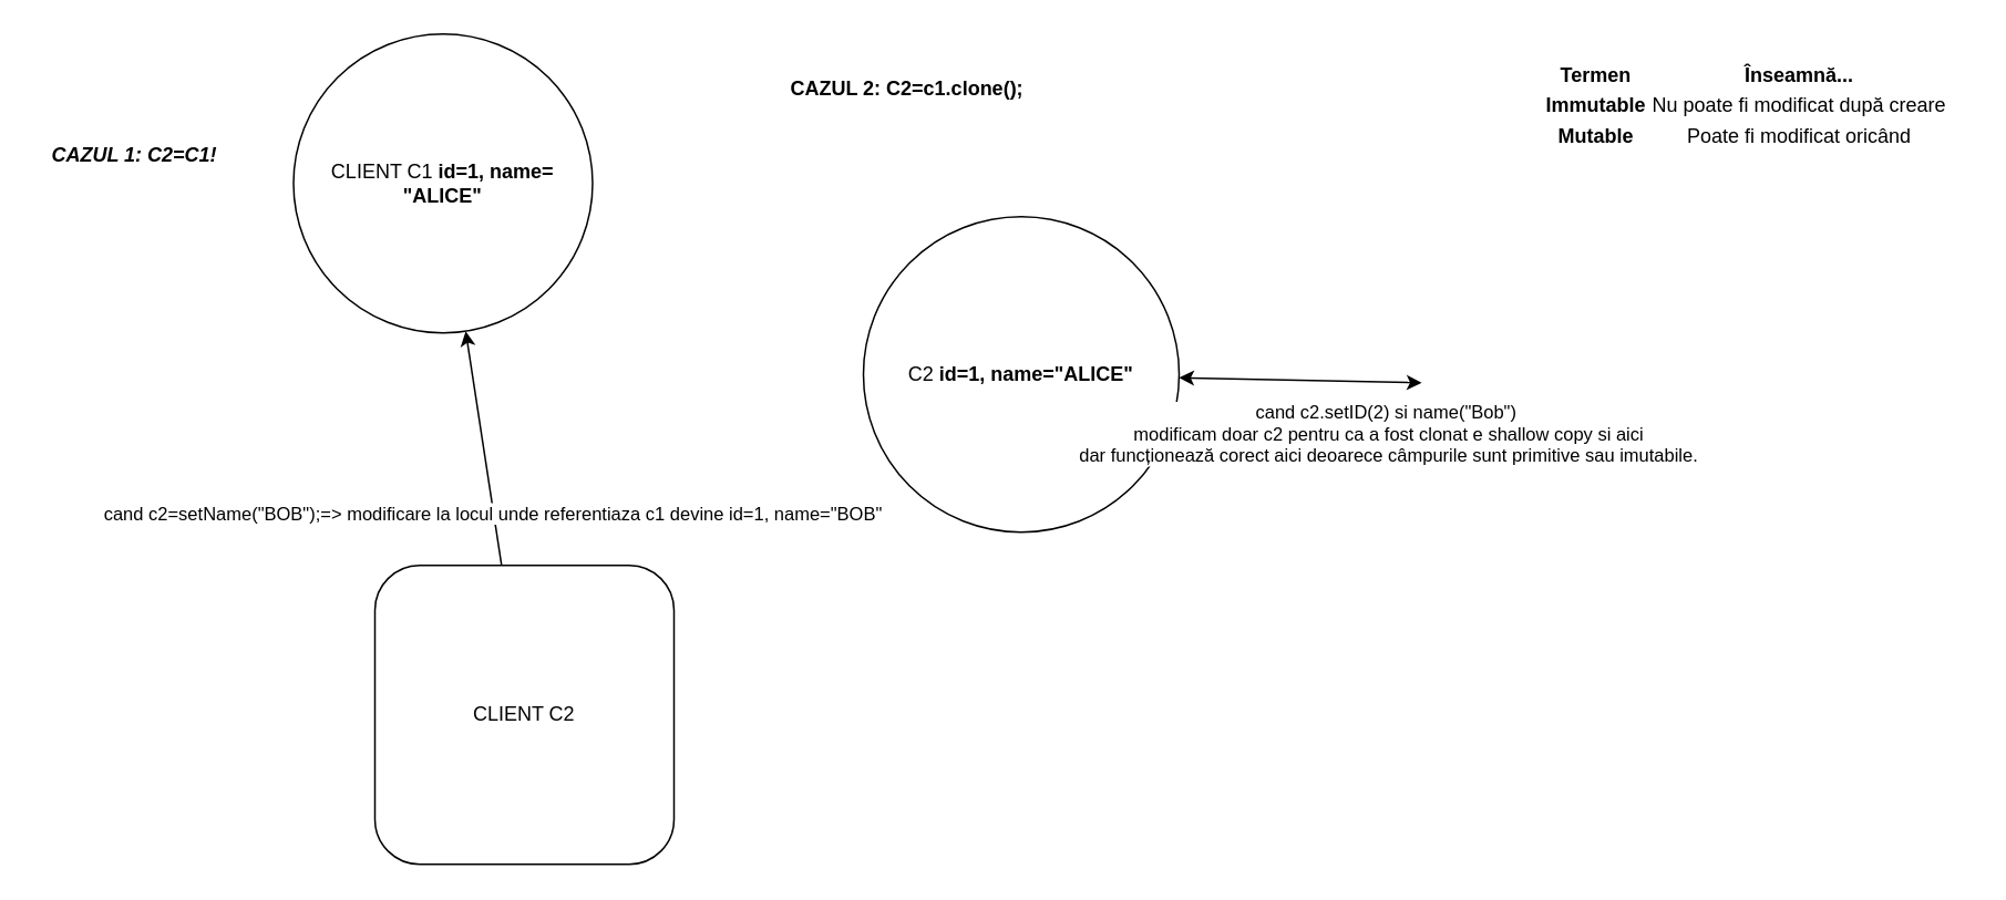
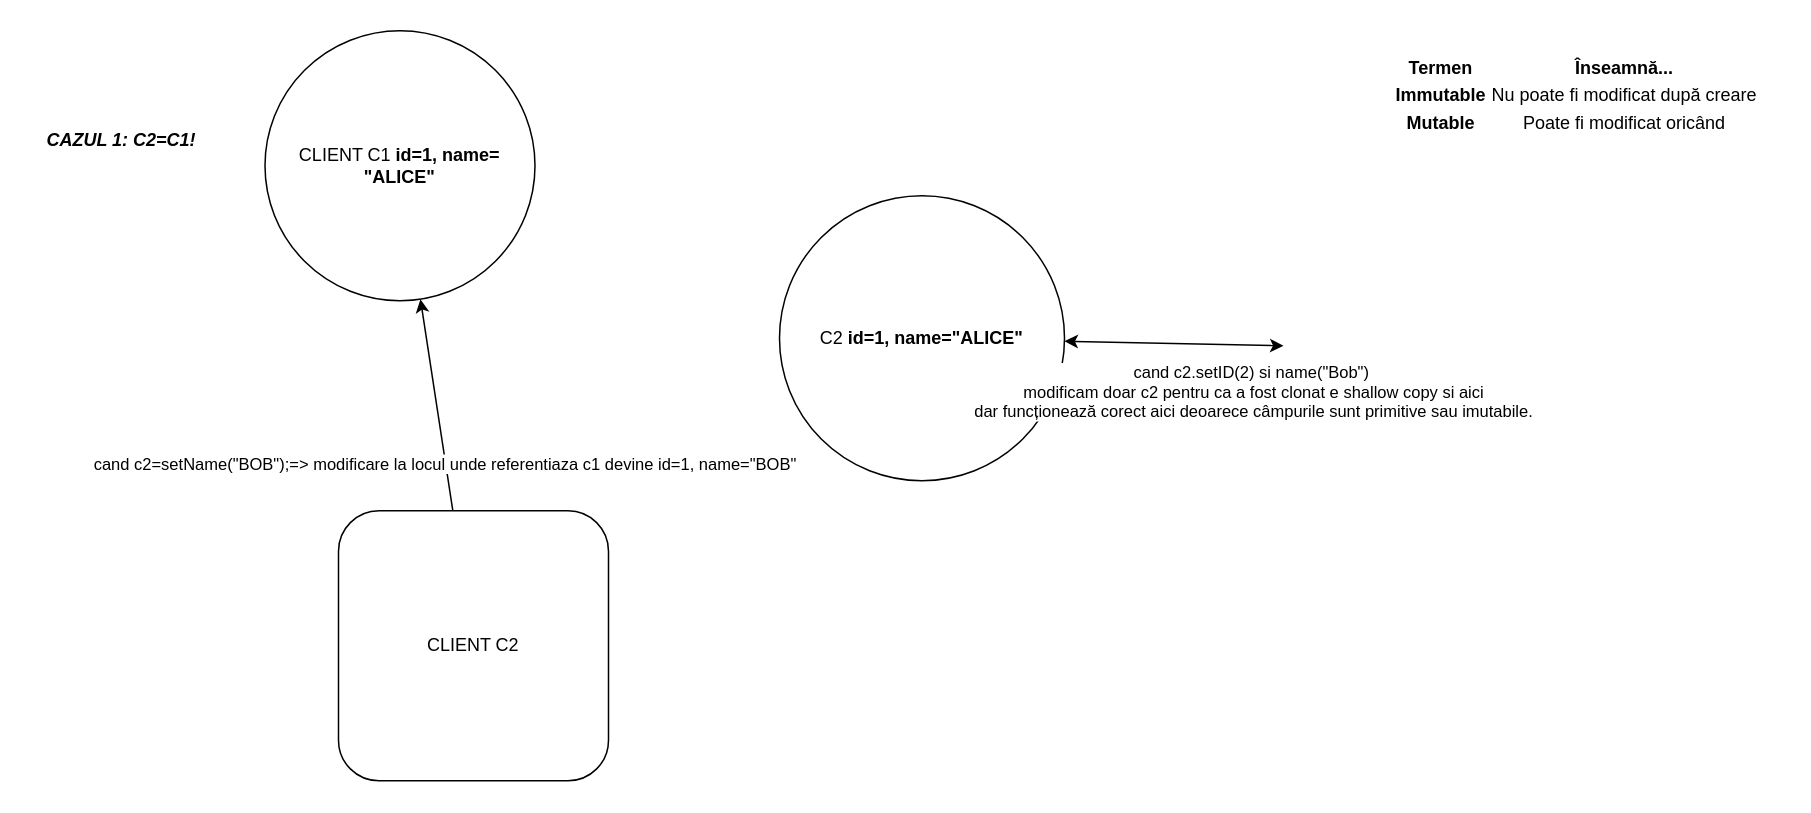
  <mxCell id="0" />
  <mxCell id="1" parent="0" />
  <mxCell id="2" value="CLIENT C1 &lt;b&gt;id=1, name= &quot;ALICE&quot;&lt;/b&gt;" style="ellipse;whiteSpace=wrap;html=1;aspect=fixed;" vertex="1" parent="1"><mxGeometry x="176" width="180" height="180" as="geometry" y="20" /></mxCell>
  <mxCell id="3" value="CLIENT C2" style="whiteSpace=wrap;html=1;aspect=fixed;rounded=1;" vertex="1" parent="1"><mxGeometry x="225" y="340" width="180" height="180" as="geometry" /></mxCell>
  <mxCell id="4" value="" style="endArrow=classic;html=1;rounded=0;" edge="1" parent="1" source="3" target="2"><mxGeometry width="50" height="50" relative="1" as="geometry"><mxPoint x="495" y="340" as="sourcePoint" /><mxPoint x="545" y="290" as="targetPoint" /></mxGeometry></mxCell>
  <mxCell id="5" value="cand c2=setName(&quot;BOB&quot;);=&amp;gt; modificare la locul unde referentiaza c1 devine id=1, name=&quot;BOB&quot;" style="edgeLabel;html=1;align=center;verticalAlign=middle;resizable=0;points=[];" vertex="1" connectable="0" parent="4"><mxGeometry x="-0.552" y="1" relative="1" as="geometry"><mxPoint as="offset" /></mxGeometry></mxCell>
  <mxCell id="6" value="&lt;i style=&quot;&quot;&gt;&lt;b&gt;CAZUL 1: C2=C1!&lt;/b&gt;&lt;/i&gt;" style="text;html=1;align=center;verticalAlign=middle;resizable=0;points=[];autosize=1;strokeColor=none;fillColor=none;" vertex="1" parent="1"><mxGeometry x="20" y="78" width="120" height="30" as="geometry" /></mxCell>
- <mxCell id="7" value="&lt;b&gt;CAZUL 2: C2=c1.clone();&lt;/b&gt;" style="text;html=1;align=center;verticalAlign=middle;resizable=0;points=[];autosize=1;strokeColor=none;fillColor=none;" vertex="1" parent="1"><mxGeometry x="465" y="38" width="160" height="30" as="geometry" /></mxCell>
  <mxCell id="8" value="C2 &lt;b&gt;id=1, name=&quot;ALICE&quot;&lt;/b&gt;" style="ellipse;whiteSpace=wrap;html=1;aspect=fixed;" vertex="1" parent="1"><mxGeometry x="519" y="130" width="190" height="190" as="geometry" /></mxCell>
  <mxCell id="9" value="" style="endArrow=classic;startArrow=classic;html=1;rounded=0;" edge="1" parent="1" source="8"><mxGeometry width="50" height="50" relative="1" as="geometry"><mxPoint x="495" y="340" as="sourcePoint" /><mxPoint x="855" y="230" as="targetPoint" /></mxGeometry></mxCell>
  <mxCell id="10" value="cand c2.setID(2) si name(&quot;Bob&quot;)&amp;nbsp;&lt;div&gt;modificam doar c2 pentru ca a fost clonat e shallow copy si aici&lt;/div&gt;&lt;div&gt;&lt;span style=&quot;background-color: light-dark(#ffffff, var(--ge-dark-color, #121212)); color: light-dark(rgb(0, 0, 0), rgb(255, 255, 255));&quot;&gt;&amp;nbsp;dar funcționează corect aici deoarece câmpurile sunt primitive sau imutabile.&lt;/span&gt;&lt;span style=&quot;background-color: light-dark(#ffffff, var(--ge-dark-color, #121212)); color: light-dark(rgb(0, 0, 0), rgb(255, 255, 255));&quot;&gt;&amp;nbsp;&lt;/span&gt;&lt;/div&gt;" style="edgeLabel;html=1;align=center;verticalAlign=middle;resizable=0;points=[];" vertex="1" connectable="0" parent="9"><mxGeometry x="-0.049" y="-2" relative="1" as="geometry"><mxPoint x="57" y="30" as="offset" /></mxGeometry></mxCell>
  <mxCell id="11" value="&lt;table class=&quot;w-fit min-w-(--thread-content-width)&quot; data-end=&quot;2107&quot; data-start=&quot;1844&quot;&gt;&lt;thead data-end=&quot;1909&quot; data-start=&quot;1844&quot;&gt;&lt;tr data-end=&quot;1909&quot; data-start=&quot;1844&quot;&gt;&lt;th data-col-size=&quot;sm&quot; data-end=&quot;1860&quot; data-start=&quot;1844&quot;&gt;Termen&lt;/th&gt;&lt;th data-col-size=&quot;sm&quot; data-end=&quot;1909&quot; data-start=&quot;1860&quot;&gt;Înseamnă...&lt;/th&gt;&lt;/tr&gt;&lt;/thead&gt;&lt;tbody data-end=&quot;2107&quot; data-start=&quot;1976&quot;&gt;&lt;tr data-end=&quot;2041&quot; data-start=&quot;1976&quot;&gt;&lt;td data-col-size=&quot;sm&quot; data-end=&quot;1992&quot; data-start=&quot;1976&quot;&gt;&lt;strong data-end=&quot;1991&quot; data-start=&quot;1978&quot;&gt;Immutable&lt;/strong&gt;&lt;/td&gt;&lt;td data-end=&quot;2041&quot; data-start=&quot;1992&quot; data-col-size=&quot;sm&quot;&gt;Nu poate fi modificat după creare&lt;/td&gt;&lt;/tr&gt;&lt;tr data-end=&quot;2107&quot; data-start=&quot;2042&quot;&gt;&lt;td data-col-size=&quot;sm&quot; data-end=&quot;2058&quot; data-start=&quot;2042&quot;&gt;&lt;strong data-end=&quot;2055&quot; data-start=&quot;2044&quot;&gt;Mutable&lt;/strong&gt;&lt;/td&gt;&lt;td data-end=&quot;2107&quot; data-start=&quot;2058&quot; data-col-size=&quot;sm&quot;&gt;Poate fi modificat oricând&lt;/td&gt;&lt;/tr&gt;&lt;/tbody&gt;&lt;/table&gt;" style="text;html=1;align=center;verticalAlign=middle;resizable=0;points=[];autosize=1;strokeColor=none;fillColor=none;" vertex="1" parent="1"><mxGeometry x="915" y="28" width="270" height="70" as="geometry" /></mxCell>
